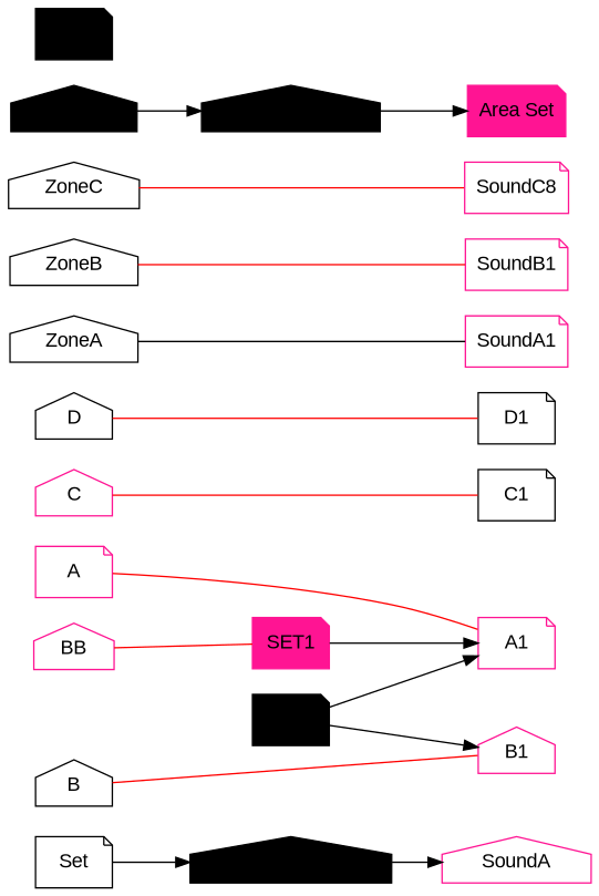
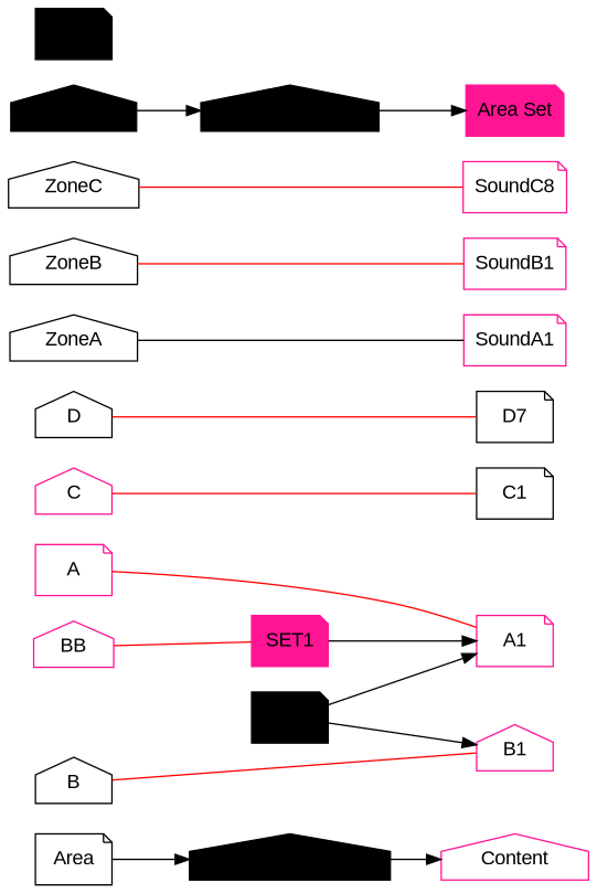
  digraph {
    clusterrank=global
    fontname="Liberation Sans"
    rankdir=LR
    node [color=black fontname="Liberation Sans" shape=note]
    edge [fontname="Liberation Sans" dir=none]
-   Area [label=Set]
+   Area
    n2 [color=deeppink label=A]
    n3 [label=B shape=house]
    n4 [color=deeppink label=BB shape=house]
    n5 [color=deeppink label=C shape=house]
    n6 [label=D shape=house]
    n7 [label=ZoneA shape=house]
    n8 [label=ZoneB shape=house]
    n9 [label=ZoneC shape=house]
-   Content [color=deeppink shape=house label=SoundA]
+   Content [color=deeppink shape=house]
    n11 [color=deeppink label=A1]
    n12 [color=deeppink label=B1 shape=house]
    n13 [label=C1]
-   n14 [label=D1]
+   n14 [label=D7]
    n15 [color=deeppink label=SoundA1]
    n16 [color=deeppink label=SoundB1]
    n17 [color=deeppink label=SoundC8]
    Constraint [shape=house style=filled]
    "Area Set" [color=deeppink style=filled]
    "Content Set" [shape=house style=filled]
    n21 [label=SET0 style=filled]
    n22 [color=deeppink label=SET1 style=filled]
    n23 [label=SET2 style=filled]
    Scene [shape=house style=filled]
    subgraph sub_1 {
      rank=same
      Area
      n2
      n3
      n4
      n5
      n6
      n7
      n8
      n9
    }
    subgraph sub_2 {
      rank=same
      Content
      n11
      n12
      n13
      n14
      n15
      n16
      n17
    }
    subgraph sub_3 {
      rank=same
      Constraint
    }
    subgraph sub_4 {
      rank=same
      Constraint
    }
    subgraph sub_5 {
      rank=same
      Constraint
    }
    subgraph sub_6 {
      "Area Set"
    }
    subgraph sub_7 {
      "Content Set"
      n21
      n22
      n23
    }
    subgraph sub_8 {
      rank=same
      Scene
    }
    Area -> "Content Set" [dir=""]
    n2 -> n11 [color=red]
    n3 -> n12 [color=red]
    n4 -> n22 [color=red]
    n5 -> n13 [color=red]
    n6 -> n14 [color=red]
    n7 -> n15 [color=black]
    n8 -> n16 [color=red]
    n9 -> n17 [color=red]
    Constraint -> "Area Set" [dir=""]
    "Content Set" -> Content [dir=""]
    n22 -> n11 [dir=""]
    n23 -> n11 [dir=""]
    n23 -> n12 [dir=""]
    Scene -> Constraint [dir=""]
  }
